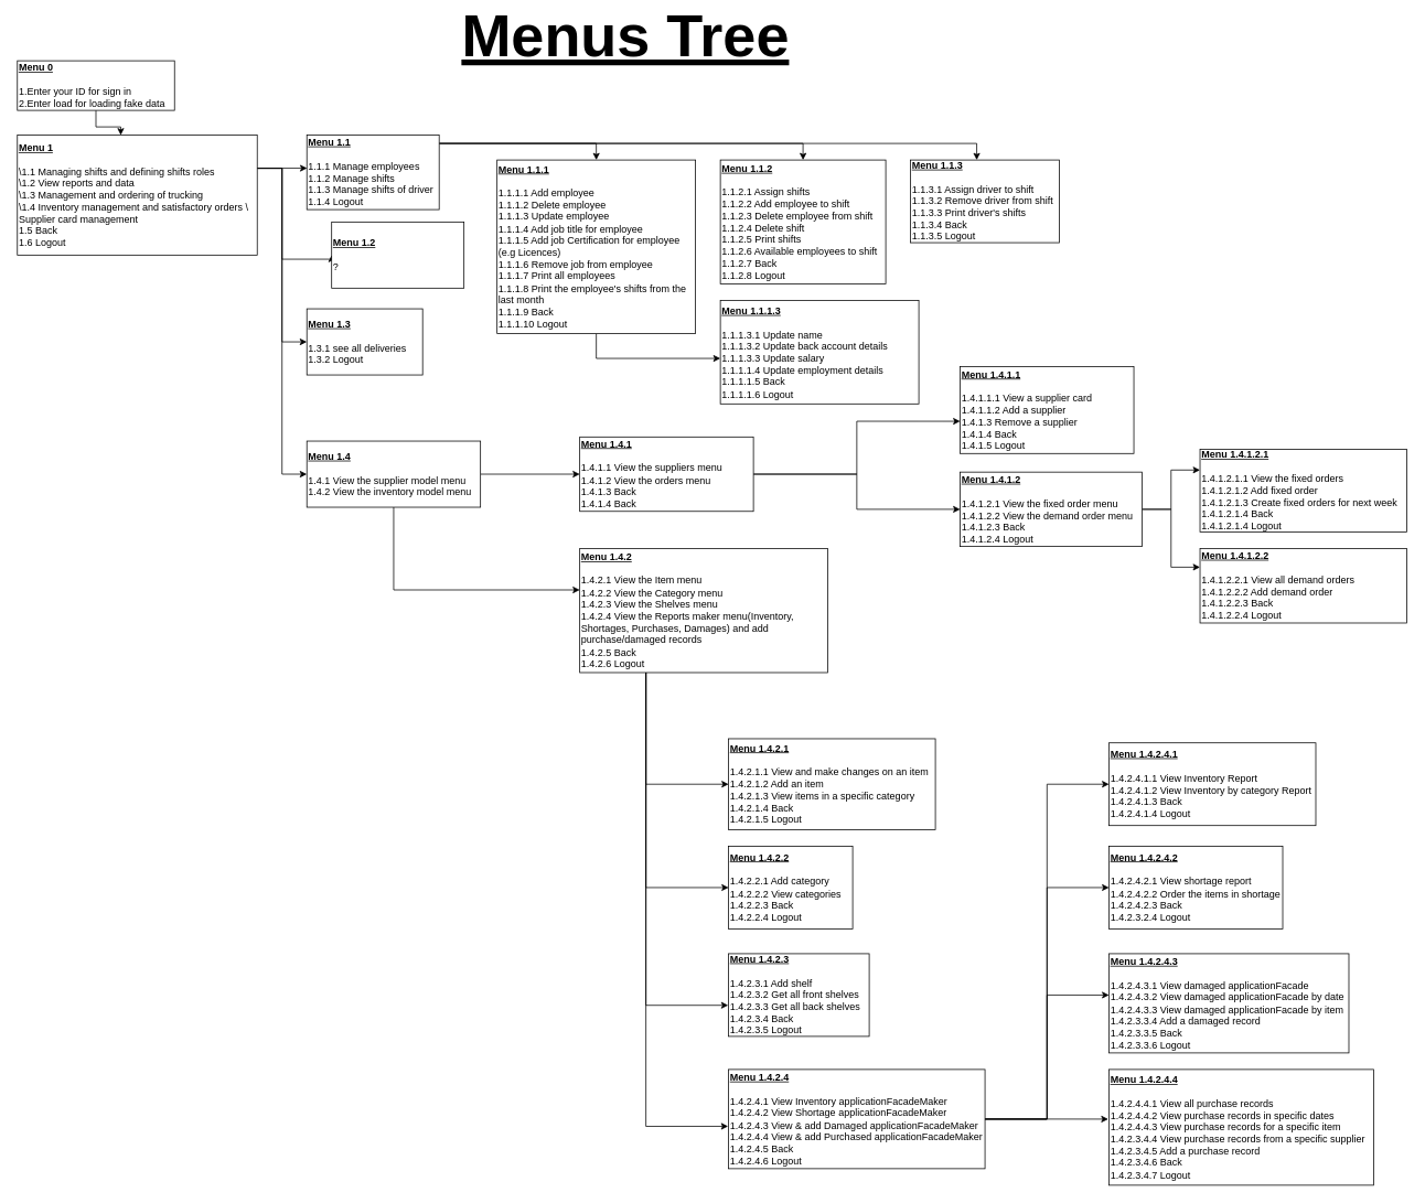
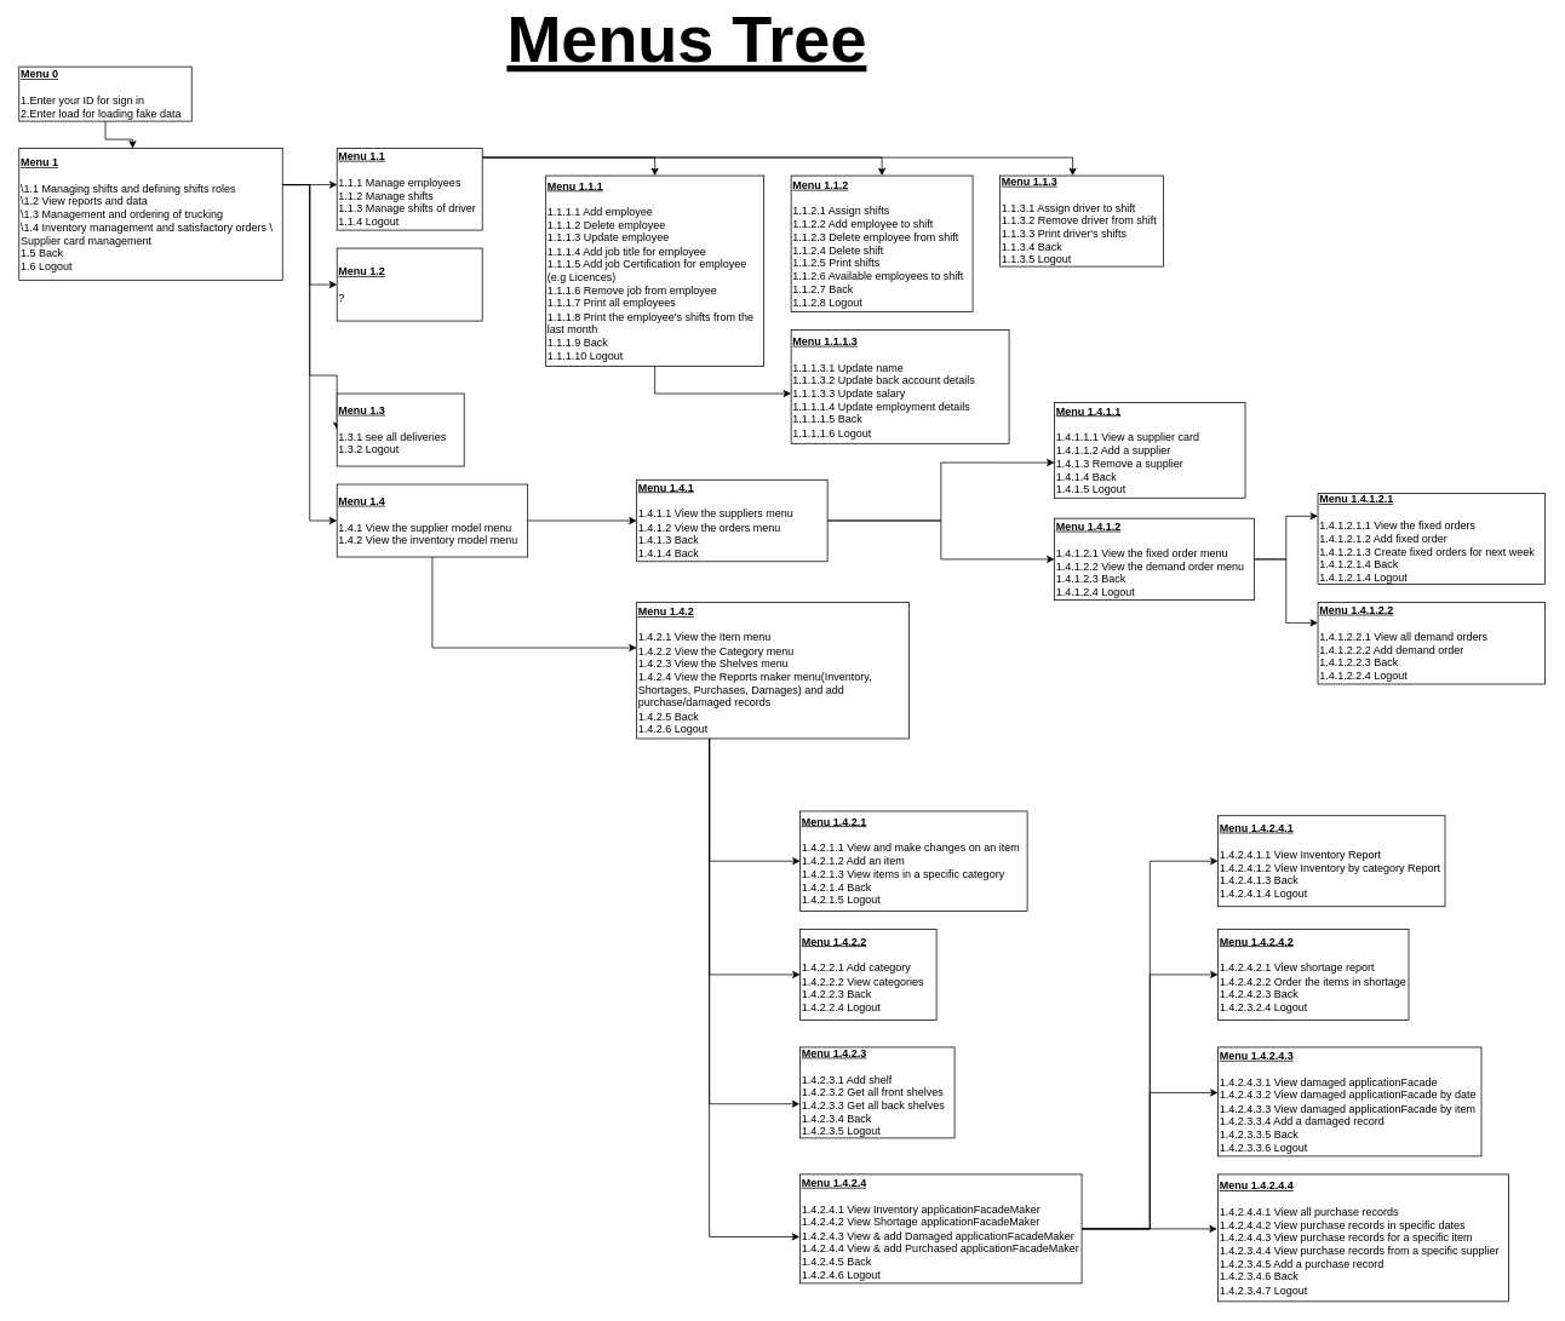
  <mxCell id="0" />
  <mxCell id="1" parent="0" />
  <mxCell id="2" style="edgeStyle=orthogonalEdgeStyle;rounded=0;orthogonalLoop=1;jettySize=auto;html=1;entryX=0.431;entryY=0;entryDx=0;entryDy=0;entryPerimeter=0;" edge="1" parent="1" source="3" target="8"><mxGeometry relative="1" as="geometry" /></mxCell>
  <mxCell id="3" value="&lt;b&gt;&lt;u&gt;Menu 0&lt;br&gt;&lt;/u&gt;&lt;/b&gt;&lt;br&gt;1.Enter your ID for sign in&lt;br&gt;2.Enter load for loading fake data" style="rounded=0;whiteSpace=wrap;html=1;align=left;" vertex="1" parent="1"><mxGeometry x="20" y="70" width="190" height="60" as="geometry" /></mxCell>
  <mxCell id="4" style="edgeStyle=orthogonalEdgeStyle;rounded=0;orthogonalLoop=1;jettySize=auto;html=1;entryX=0;entryY=0.5;entryDx=0;entryDy=0;" edge="1" parent="1" source="8" target="17"><mxGeometry relative="1" as="geometry"><Array as="points"><mxPoint x="340" y="200" /><mxPoint x="340" y="570" /></Array></mxGeometry></mxCell>
  <mxCell id="5" style="edgeStyle=orthogonalEdgeStyle;rounded=0;orthogonalLoop=1;jettySize=auto;html=1;entryX=0.002;entryY=0.444;entryDx=0;entryDy=0;entryPerimeter=0;" edge="1" parent="1" source="8" target="13"><mxGeometry relative="1" as="geometry"><Array as="points"><mxPoint x="330" y="200" /><mxPoint x="330" y="200" /></Array></mxGeometry></mxCell>
  <mxCell id="6" style="edgeStyle=orthogonalEdgeStyle;rounded=0;orthogonalLoop=1;jettySize=auto;html=1;entryX=0;entryY=0.5;entryDx=0;entryDy=0;" edge="1" parent="1" source="8" target="14"><mxGeometry relative="1" as="geometry"><Array as="points"><mxPoint x="340" y="200" /><mxPoint x="340" y="310" /></Array></mxGeometry></mxCell>
  <mxCell id="7" style="edgeStyle=orthogonalEdgeStyle;rounded=0;orthogonalLoop=1;jettySize=auto;html=1;entryX=0;entryY=0.5;entryDx=0;entryDy=0;" edge="1" parent="1" source="8" target="9"><mxGeometry relative="1" as="geometry"><Array as="points"><mxPoint x="340" y="200" /><mxPoint x="340" y="410" /></Array></mxGeometry></mxCell>
  <mxCell id="8" value="&lt;b&gt;&lt;u&gt;Menu 1&lt;br&gt;&lt;/u&gt;&lt;/b&gt;&lt;br&gt;\1.1 Managing shifts and defining shifts roles&lt;br&gt;\1.2 View reports and data&lt;br&gt;\1.3 Management and ordering of trucking&lt;br&gt;\1.4 Inventory management and satisfactory orders \ Supplier card management&lt;br&gt;1.5 Back&lt;br&gt;1.6 Logout" style="rounded=0;whiteSpace=wrap;html=1;align=left;" vertex="1" parent="1"><mxGeometry x="20" y="160" width="290" height="145" as="geometry" /></mxCell>
- <mxCell id="9" value="&lt;b&gt;&lt;u&gt;Menu 1.3&lt;br&gt;&lt;/u&gt;&lt;/b&gt;&lt;br&gt;1.3.1 see all deliveries&lt;br&gt;1.3.2 Logout" style="rounded=0;whiteSpace=wrap;html=1;align=left;" vertex="1" parent="1"><mxGeometry x="370" y="370" width="140" height="80" as="geometry" /></mxCell>
+ <mxCell id="9" value="&lt;b&gt;&lt;u&gt;Menu 1.3&lt;br&gt;&lt;/u&gt;&lt;/b&gt;&lt;br&gt;1.3.1 see all deliveries&lt;br&gt;1.3.2 Logout" style="rounded=0;whiteSpace=wrap;html=1;align=left;" vertex="1" parent="1"><mxGeometry x="370" y="430" width="140" height="80" as="geometry" /></mxCell>
  <mxCell id="10" style="edgeStyle=orthogonalEdgeStyle;rounded=0;orthogonalLoop=1;jettySize=auto;html=1;" edge="1" parent="1" source="13" target="21"><mxGeometry relative="1" as="geometry"><Array as="points"><mxPoint x="1180" y="170" /></Array></mxGeometry></mxCell>
  <mxCell id="11" style="edgeStyle=orthogonalEdgeStyle;rounded=0;orthogonalLoop=1;jettySize=auto;html=1;entryX=0.5;entryY=0;entryDx=0;entryDy=0;" edge="1" parent="1" source="13" target="20"><mxGeometry relative="1" as="geometry"><Array as="points"><mxPoint x="970" y="170" /></Array></mxGeometry></mxCell>
  <mxCell id="12" style="edgeStyle=orthogonalEdgeStyle;rounded=0;orthogonalLoop=1;jettySize=auto;html=1;entryX=0.5;entryY=0;entryDx=0;entryDy=0;" edge="1" parent="1" source="13" target="19"><mxGeometry relative="1" as="geometry"><Array as="points"><mxPoint x="720" y="170" /></Array></mxGeometry></mxCell>
  <mxCell id="13" value="&lt;b&gt;&lt;u&gt;Menu 1.1&lt;br&gt;&lt;/u&gt;&lt;/b&gt;&lt;br&gt;1.1.1 Manage employees&amp;nbsp;&lt;br&gt;1.1.2 Manage shifts&lt;br&gt;1.1.3 Manage shifts of driver&lt;br&gt;1.1.4 Logout" style="rounded=0;whiteSpace=wrap;html=1;align=left;" vertex="1" parent="1"><mxGeometry x="370" y="160" width="160" height="90" as="geometry" /></mxCell>
- <mxCell id="14" value="&lt;b&gt;&lt;u&gt;Menu 1.2&lt;br&gt;&lt;/u&gt;&lt;/b&gt;&lt;br&gt;?" style="rounded=0;whiteSpace=wrap;html=1;align=left;" vertex="1" parent="1"><mxGeometry x="400" y="265" width="160" height="80" as="geometry" /></mxCell>
+ <mxCell id="14" value="&lt;b&gt;&lt;u&gt;Menu 1.2&lt;br&gt;&lt;/u&gt;&lt;/b&gt;&lt;br&gt;?" style="rounded=0;whiteSpace=wrap;html=1;align=left;" vertex="1" parent="1"><mxGeometry x="370" y="270" width="160" height="80" as="geometry" /></mxCell>
  <mxCell id="15" style="edgeStyle=orthogonalEdgeStyle;rounded=0;orthogonalLoop=1;jettySize=auto;html=1;" edge="1" parent="1" source="17" target="24"><mxGeometry relative="1" as="geometry" /></mxCell>
  <mxCell id="16" style="edgeStyle=orthogonalEdgeStyle;rounded=0;orthogonalLoop=1;jettySize=auto;html=1;" edge="1" parent="1" source="17" target="29"><mxGeometry relative="1" as="geometry"><Array as="points"><mxPoint x="475" y="710" /></Array></mxGeometry></mxCell>
  <mxCell id="17" value="&lt;b&gt;&lt;u&gt;Menu 1.4&lt;br&gt;&lt;/u&gt;&lt;/b&gt;&lt;br&gt;1.4.1&amp;nbsp;View the supplier model menu&lt;br&gt;1.4.2&amp;nbsp;View the inventory model menu" style="rounded=0;whiteSpace=wrap;html=1;align=left;" vertex="1" parent="1"><mxGeometry x="370" y="530" width="210" height="80" as="geometry" /></mxCell>
  <mxCell id="18" style="edgeStyle=orthogonalEdgeStyle;rounded=0;orthogonalLoop=1;jettySize=auto;html=1;" edge="1" parent="1" source="19" target="48"><mxGeometry relative="1" as="geometry"><Array as="points"><mxPoint x="720" y="430" /></Array></mxGeometry></mxCell>
  <mxCell id="19" value="&lt;b&gt;&lt;u&gt;Menu 1.1.1&lt;br&gt;&lt;/u&gt;&lt;/b&gt;&lt;br&gt;1.1.1.1 Add employee&lt;br&gt;1.1.1.2 Delete employee&lt;br&gt;1.1.1.3 Update employee&lt;br&gt;1.1.1.4 Add job title for employee&lt;br&gt;1.1.1.5 Add job Certification for employee (e.g Licences)&lt;br&gt;1.1.1.6 Remove job from employee&lt;br&gt;1.1.1.7 Print all employees&lt;br&gt;1.1.1.8 Print the employee's shifts from the last month&lt;br&gt;1.1.1.9 Back&lt;br&gt;1.1.1.10 Logout" style="rounded=0;whiteSpace=wrap;html=1;align=left;" vertex="1" parent="1"><mxGeometry x="600" y="190" width="240" height="210" as="geometry" /></mxCell>
  <mxCell id="20" value="&lt;b&gt;&lt;u&gt;Menu 1.1.2&lt;br&gt;&lt;/u&gt;&lt;/b&gt;&lt;br&gt;1.1.2.1 Assign shifts&lt;br&gt;1.1.2.2 Add employee to shift&lt;br&gt;1.1.2.3 Delete employee from shift&lt;br&gt;1.1.2.4 Delete shift&lt;br&gt;1.1.2.5 Print shifts&lt;br&gt;1.1.2.6 Available employees to shift&lt;br&gt;1.1.2.7 Back&lt;br&gt;1.1.2.8 Logout&amp;nbsp;" style="rounded=0;whiteSpace=wrap;html=1;align=left;" vertex="1" parent="1"><mxGeometry x="870" y="190" width="200" height="150" as="geometry" /></mxCell>
  <mxCell id="21" value="&lt;b&gt;&lt;u&gt;Menu 1.1.3&lt;br&gt;&lt;/u&gt;&lt;/b&gt;&lt;br&gt;1.1.3.1 Assign driver to shift&lt;br&gt;1.1.3.2 Remove driver from shift&lt;br&gt;1.1.3.3 Print driver's shifts&lt;br&gt;1.1.3.4 Back&lt;br&gt;1.1.3.5 Logout&amp;nbsp;" style="rounded=0;whiteSpace=wrap;html=1;align=left;" vertex="1" parent="1"><mxGeometry x="1100" y="190" width="180" height="100" as="geometry" /></mxCell>
  <mxCell id="22" style="edgeStyle=orthogonalEdgeStyle;rounded=0;orthogonalLoop=1;jettySize=auto;html=1;entryX=0;entryY=0.5;entryDx=0;entryDy=0;" edge="1" parent="1" source="24" target="33"><mxGeometry relative="1" as="geometry" /></mxCell>
  <mxCell id="23" style="edgeStyle=orthogonalEdgeStyle;rounded=0;orthogonalLoop=1;jettySize=auto;html=1;entryX=0;entryY=0.629;entryDx=0;entryDy=0;entryPerimeter=0;fontSize=72;" edge="1" parent="1" source="24" target="30"><mxGeometry relative="1" as="geometry" /></mxCell>
  <mxCell id="24" value="&lt;b&gt;&lt;u&gt;Menu 1.4.1&lt;br&gt;&lt;/u&gt;&lt;/b&gt;&lt;br&gt;1.4.1.1 View the suppliers menu&lt;br&gt;1.4.1.2 View the orders menu&lt;br&gt;1.4.1.3 Back&lt;br&gt;1.4.1.4 Back" style="rounded=0;whiteSpace=wrap;html=1;align=left;" vertex="1" parent="1"><mxGeometry x="700" y="525" width="210" height="90" as="geometry" /></mxCell>
  <mxCell id="25" style="edgeStyle=orthogonalEdgeStyle;rounded=0;orthogonalLoop=1;jettySize=auto;html=1;entryX=-0.002;entryY=0.573;entryDx=0;entryDy=0;entryPerimeter=0;" edge="1" parent="1" source="29" target="43"><mxGeometry relative="1" as="geometry"><Array as="points"><mxPoint x="780" y="1359" /></Array></mxGeometry></mxCell>
  <mxCell id="26" style="edgeStyle=orthogonalEdgeStyle;rounded=0;orthogonalLoop=1;jettySize=auto;html=1;entryX=-0.003;entryY=0.624;entryDx=0;entryDy=0;entryPerimeter=0;" edge="1" parent="1" source="29" target="38"><mxGeometry relative="1" as="geometry"><Array as="points"><mxPoint x="780" y="1212" /></Array></mxGeometry></mxCell>
  <mxCell id="27" style="edgeStyle=orthogonalEdgeStyle;rounded=0;orthogonalLoop=1;jettySize=auto;html=1;entryX=0;entryY=0.5;entryDx=0;entryDy=0;" edge="1" parent="1" source="29" target="37"><mxGeometry relative="1" as="geometry"><Array as="points"><mxPoint x="780" y="1070" /></Array></mxGeometry></mxCell>
  <mxCell id="28" style="edgeStyle=orthogonalEdgeStyle;rounded=0;orthogonalLoop=1;jettySize=auto;html=1;entryX=0;entryY=0.5;entryDx=0;entryDy=0;" edge="1" parent="1" source="29" target="36"><mxGeometry relative="1" as="geometry"><Array as="points"><mxPoint x="780" y="945" /></Array></mxGeometry></mxCell>
  <mxCell id="29" value="&lt;b&gt;&lt;u&gt;Menu 1.4.2&lt;br&gt;&lt;/u&gt;&lt;/b&gt;&lt;br&gt;1.4.2.1 View the Item menu&lt;br&gt;1.4.2.2 View the Category menu&lt;br&gt;1.4.2.3 View the Shelves menu&lt;br&gt;1.4.2.4 View the Reports maker menu(Inventory, Shortages, Purchases, Damages) and add purchase/damaged records&lt;br&gt;1.4.2.5 Back&lt;br&gt;1.4.2.6 Logout" style="rounded=0;whiteSpace=wrap;html=1;align=left;" vertex="1" parent="1"><mxGeometry x="700" y="660" width="300" height="150" as="geometry" /></mxCell>
  <mxCell id="30" value="&lt;b&gt;&lt;u&gt;Menu 1.4.1.1&lt;br&gt;&lt;/u&gt;&lt;/b&gt;&lt;br&gt;1.4.1.1.1 View a supplier card&lt;br&gt;1.4.1.1.2 Add a supplier&amp;nbsp;&lt;br&gt;1.4.1.3 Remove a supplier&lt;br&gt;1.4.1.4 Back&lt;br&gt;1.4.1.5 Logout" style="rounded=0;whiteSpace=wrap;html=1;align=left;" vertex="1" parent="1"><mxGeometry x="1160" y="440" width="210" height="105" as="geometry" /></mxCell>
  <mxCell id="31" style="edgeStyle=orthogonalEdgeStyle;rounded=0;orthogonalLoop=1;jettySize=auto;html=1;exitX=1;exitY=0.5;exitDx=0;exitDy=0;entryX=0;entryY=0.25;entryDx=0;entryDy=0;" edge="1" parent="1" source="33" target="34"><mxGeometry relative="1" as="geometry" /></mxCell>
  <mxCell id="32" style="edgeStyle=orthogonalEdgeStyle;rounded=0;orthogonalLoop=1;jettySize=auto;html=1;entryX=0;entryY=0.25;entryDx=0;entryDy=0;" edge="1" parent="1" source="33" target="35"><mxGeometry relative="1" as="geometry" /></mxCell>
  <mxCell id="33" value="&lt;b&gt;&lt;u&gt;Menu 1.4.1.2&lt;br&gt;&lt;/u&gt;&lt;/b&gt;&lt;br&gt;1.4.1.2.1 View the fixed order menu&lt;br&gt;1.4.1.2.2 View the demand order menu&lt;br&gt;1.4.1.2.3 Back&lt;br&gt;1.4.1.2.4 Logout" style="rounded=0;whiteSpace=wrap;html=1;align=left;" vertex="1" parent="1"><mxGeometry x="1160" y="567.5" width="220" height="90" as="geometry" /></mxCell>
  <mxCell id="34" value="&lt;b&gt;&lt;u&gt;Menu 1.4.1.2.1&lt;br&gt;&lt;/u&gt;&lt;/b&gt;&lt;br&gt;1.4.1.2.1.1 View the fixed orders&lt;br&gt;1.4.1.2.1.2 Add fixed order&lt;br&gt;1.4.1.2.1.3 Create fixed orders for next week&amp;nbsp;&lt;br&gt;1.4.1.2.1.4 Back&lt;br&gt;1.4.1.2.1.4 Logout" style="rounded=0;whiteSpace=wrap;html=1;align=left;" vertex="1" parent="1"><mxGeometry x="1450" y="540" width="250" height="100" as="geometry" /></mxCell>
  <mxCell id="35" value="&lt;b&gt;&lt;u&gt;Menu 1.4.1.2.2&lt;br&gt;&lt;/u&gt;&lt;/b&gt;&lt;br&gt;1.4.1.2.2.1 View all demand orders&lt;br&gt;1.4.1.2.2.2 Add demand order&lt;br&gt;1.4.1.2.2.3 Back&amp;nbsp;&lt;br&gt;1.4.1.2.2.4 Logout" style="rounded=0;whiteSpace=wrap;html=1;align=left;" vertex="1" parent="1"><mxGeometry x="1450" y="660" width="250" height="90" as="geometry" /></mxCell>
  <mxCell id="36" value="&lt;b&gt;&lt;u&gt;Menu 1.4.2.1&lt;br&gt;&lt;/u&gt;&lt;/b&gt;&lt;br&gt;1.4.2.1.1 View and make changes on an item&lt;br&gt;1.4.2.1.2 Add an item&lt;br&gt;1.4.2.1.3 View items in a specific category&lt;br&gt;1.4.2.1.4 Back&lt;br&gt;1.4.2.1.5 Logout" style="rounded=0;whiteSpace=wrap;html=1;align=left;" vertex="1" parent="1"><mxGeometry x="880" y="890" width="250" height="110" as="geometry" /></mxCell>
  <mxCell id="37" value="&lt;b&gt;&lt;u&gt;Menu 1.4.2.2&lt;br&gt;&lt;/u&gt;&lt;/b&gt;&lt;br&gt;1.4.2.2.1 Add category&lt;br&gt;1.4.2.2.2 View categories&lt;br&gt;1.4.2.2.3 Back&lt;br&gt;1.4.2.2.4 Logout" style="rounded=0;whiteSpace=wrap;html=1;align=left;" vertex="1" parent="1"><mxGeometry x="880" y="1020" width="150" height="100" as="geometry" /></mxCell>
  <mxCell id="38" value="&lt;b&gt;&lt;u&gt;Menu 1.4.2.3&lt;br&gt;&lt;/u&gt;&lt;/b&gt;&lt;br&gt;1.4.2.3.1 Add shelf&lt;br&gt;1.4.2.3.2 Get all front shelves&lt;br&gt;1.4.2.3.3 Get all back shelves&lt;br&gt;1.4.2.3.4 Back&lt;br&gt;1.4.2.3.5 Logout" style="rounded=0;whiteSpace=wrap;html=1;align=left;" vertex="1" parent="1"><mxGeometry x="880" y="1150" width="170" height="100" as="geometry" /></mxCell>
  <mxCell id="39" style="edgeStyle=orthogonalEdgeStyle;rounded=0;orthogonalLoop=1;jettySize=auto;html=1;entryX=-0.003;entryY=0.429;entryDx=0;entryDy=0;entryPerimeter=0;" edge="1" parent="1" source="43" target="47"><mxGeometry relative="1" as="geometry" /></mxCell>
  <mxCell id="40" style="edgeStyle=orthogonalEdgeStyle;rounded=0;orthogonalLoop=1;jettySize=auto;html=1;entryX=0;entryY=0.5;entryDx=0;entryDy=0;" edge="1" parent="1" source="43" target="44"><mxGeometry relative="1" as="geometry" /></mxCell>
  <mxCell id="41" style="edgeStyle=orthogonalEdgeStyle;rounded=0;orthogonalLoop=1;jettySize=auto;html=1;entryX=0;entryY=0.5;entryDx=0;entryDy=0;" edge="1" parent="1" source="43" target="45"><mxGeometry relative="1" as="geometry" /></mxCell>
  <mxCell id="42" style="edgeStyle=orthogonalEdgeStyle;rounded=0;orthogonalLoop=1;jettySize=auto;html=1;entryX=0;entryY=0.417;entryDx=0;entryDy=0;entryPerimeter=0;" edge="1" parent="1" source="43" target="46"><mxGeometry relative="1" as="geometry" /></mxCell>
  <mxCell id="43" value="&lt;b&gt;&lt;u&gt;Menu 1.4.2.4&lt;br&gt;&lt;/u&gt;&lt;/b&gt;&lt;br&gt;1.4.2.4.1 View Inventory applicationFacadeMaker&lt;br&gt;1.4.2.4.2 View Shortage applicationFacadeMaker&lt;br&gt;1.4.2.4.3 View &amp;amp; add Damaged applicationFacadeMaker&lt;br&gt;1.4.2.4.4 View &amp;amp; add Purchased applicationFacadeMaker&lt;br&gt;1.4.2.4.5 Back&lt;br&gt;1.4.2.4.6 Logout" style="rounded=0;whiteSpace=wrap;html=1;align=left;" vertex="1" parent="1"><mxGeometry x="880" y="1290" width="310" height="120" as="geometry" /></mxCell>
  <mxCell id="44" value="&lt;b&gt;&lt;u&gt;Menu 1.4.2.4.1&lt;br&gt;&lt;/u&gt;&lt;/b&gt;&lt;br&gt;1.4.2.4.1.1 View Inventory Report&lt;br&gt;1.4.2.4.1.2 View Inventory by category Report&lt;br&gt;1.4.2.4.1.3 Back&lt;br&gt;1.4.2.4.1.4 Logout" style="rounded=0;whiteSpace=wrap;html=1;align=left;" vertex="1" parent="1"><mxGeometry x="1340" y="895" width="250" height="100" as="geometry" /></mxCell>
  <mxCell id="45" value="&lt;b&gt;&lt;u&gt;Menu 1.4.2.4.2&lt;br&gt;&lt;/u&gt;&lt;/b&gt;&lt;br&gt;1.4.2.4.2.1 View shortage report&lt;br&gt;1.4.2.4.2.2 Order the items in shortage&lt;br&gt;1.4.2.4.2.3 Back&lt;br&gt;1.4.2.3.2.4 Logout" style="rounded=0;whiteSpace=wrap;html=1;align=left;" vertex="1" parent="1"><mxGeometry x="1340" y="1020" width="210" height="100" as="geometry" /></mxCell>
  <mxCell id="46" value="&lt;b&gt;&lt;u&gt;Menu 1.4.2.4.3&lt;br&gt;&lt;/u&gt;&lt;/b&gt;&lt;br&gt;1.4.2.4.3.1 View damaged applicationFacade&lt;br&gt;1.4.2.4.3.2 View damaged applicationFacade by date&lt;br&gt;1.4.2.4.3.3 View damaged applicationFacade by item&lt;br&gt;1.4.2.3.3.4 Add a damaged record&lt;br&gt;1.4.2.3.3.5 Back&lt;br&gt;1.4.2.3.3.6 Logout" style="rounded=0;whiteSpace=wrap;html=1;align=left;" vertex="1" parent="1"><mxGeometry x="1340" y="1150" width="290" height="120" as="geometry" /></mxCell>
  <mxCell id="47" value="&lt;b&gt;&lt;u&gt;Menu 1.4.2.4.4&lt;br&gt;&lt;/u&gt;&lt;/b&gt;&lt;br&gt;1.4.2.4.4.1&amp;nbsp;View all purchase records&lt;br&gt;1.4.2.4.4.2&amp;nbsp;View purchase records in specific dates&lt;br&gt;1.4.2.4.4.3&amp;nbsp;View purchase records for a specific item&lt;br&gt;1.4.2.3.4.4&amp;nbsp;View purchase records from a specific supplier&lt;br&gt;1.4.2.3.4.5 Add a purchase record&lt;br&gt;1.4.2.3.4.6 Back&lt;br&gt;1.4.2.3.4.7 Logout" style="rounded=0;whiteSpace=wrap;html=1;align=left;" vertex="1" parent="1"><mxGeometry x="1340" y="1290" width="320" height="140" as="geometry" /></mxCell>
  <mxCell id="48" value="&lt;b&gt;&lt;u&gt;Menu 1.1.1.3&lt;br&gt;&lt;/u&gt;&lt;/b&gt;&lt;br&gt;1.1.1.3.1 Update name&lt;br&gt;1.1.1.3.2 Update&amp;nbsp;back account details&lt;br&gt;1.1.1.3.3 Update salary&lt;br&gt;1.1.1.1.4 Update employment details&lt;br&gt;1.1.1.1.5 Back&lt;br&gt;1.1.1.1.6 Logout" style="rounded=0;whiteSpace=wrap;html=1;align=left;" vertex="1" parent="1"><mxGeometry x="870" y="360" width="240" height="125" as="geometry" /></mxCell>
  <mxCell id="49" value="&lt;font style=&quot;font-size: 72px;&quot;&gt;&lt;b style=&quot;&quot;&gt;&lt;u style=&quot;&quot;&gt;Menus Tree&lt;/u&gt;&lt;/b&gt;&lt;/font&gt;" style="text;html=1;align=center;verticalAlign=middle;resizable=0;points=[];autosize=1;strokeColor=none;fillColor=none;" vertex="1" parent="1"><mxGeometry x="550" y="20" width="410" height="40" as="geometry" /></mxCell>
